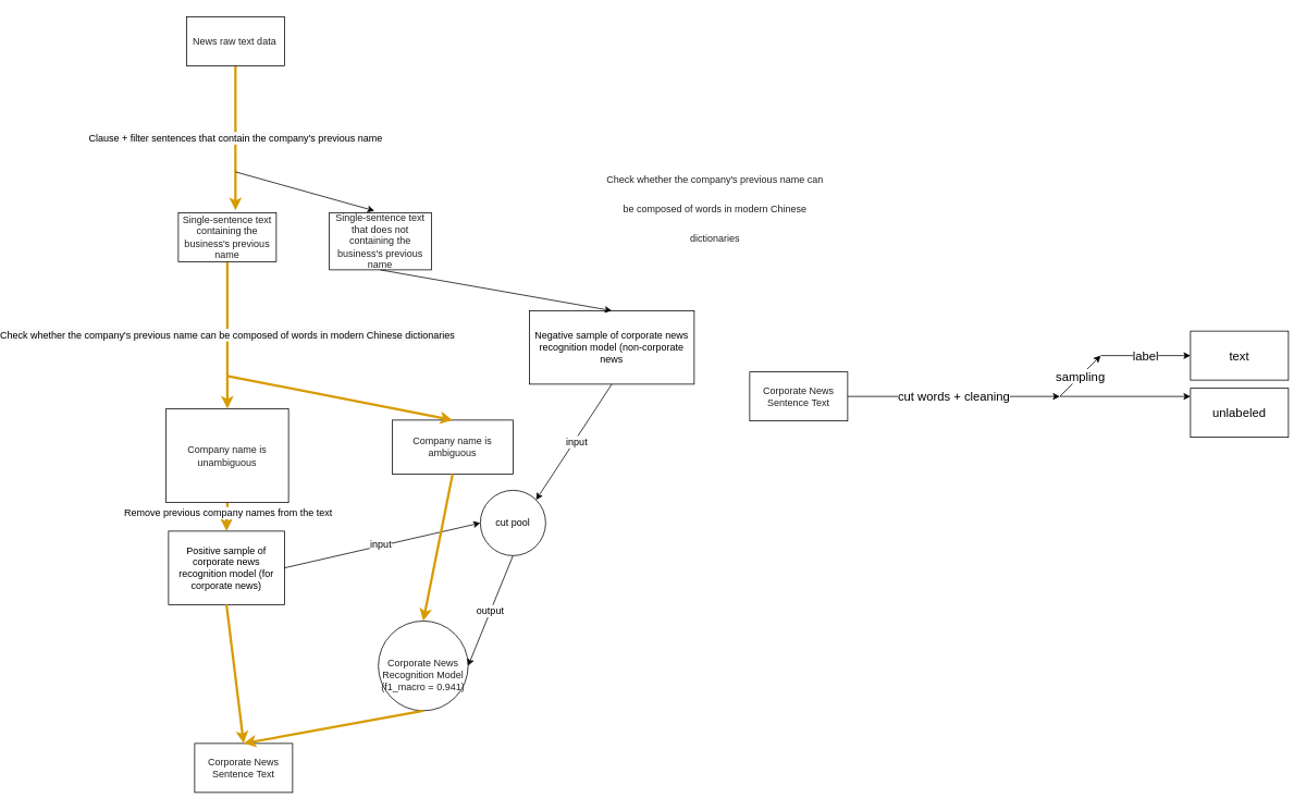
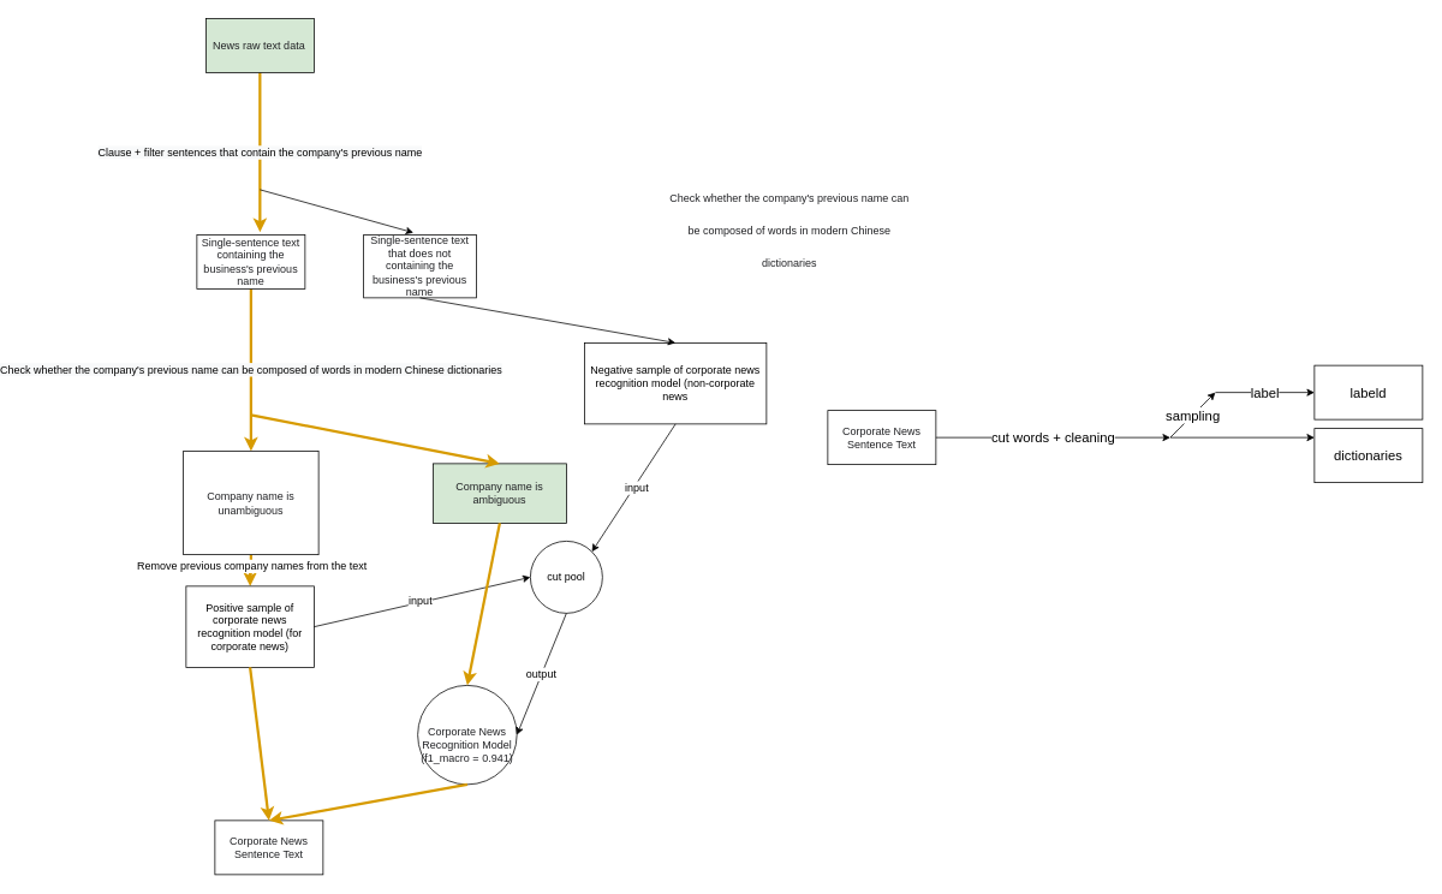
  <mxCell id="0" />
  <mxCell id="1" parent="0" />
  <mxCell id="2" value="&lt;span style=&quot;font-size: 12px ; text-align: left ; background-color: rgb(248 , 249 , 250)&quot;&gt;Clause + filter sentences that contain the company's previous name&lt;/span&gt;" style="edgeStyle=orthogonalEdgeStyle;rounded=0;orthogonalLoop=1;jettySize=auto;html=1;entryX=0.583;entryY=-0.05;entryDx=0;entryDy=0;entryPerimeter=0;gradientColor=#ffa500;fillColor=#ffcd28;strokeColor=#d79b00;strokeWidth=3;" parent="1" source="3" target="5" edge="1"><mxGeometry relative="1" as="geometry" /></mxCell>
- <mxCell id="3" value="&lt;pre class=&quot;tw-data-text tw-text-large tw-ta&quot; id=&quot;tw-target-text&quot; dir=&quot;ltr&quot; style=&quot;line-height: 36px ; background-color: transparent ; border: none ; padding: 2px 0.14em 2px 0px ; position: relative ; margin-top: -2px ; margin-bottom: -2px ; resize: none ; font-family: inherit ; overflow: hidden ; width: 270px ; white-space: pre-wrap ; overflow-wrap: break-word ; color: rgb(32 , 33 , 36)&quot;&gt;&lt;span class=&quot;Y2IQFc&quot; lang=&quot;en&quot;&gt;&lt;font style=&quot;font-size: 12px&quot;&gt;News raw text data&lt;/font&gt;&lt;/span&gt;&lt;/pre&gt;" style="rounded=0;whiteSpace=wrap;html=1;align=center;" parent="1" vertex="1"><mxGeometry x="45" y="20" width="120" height="60" as="geometry" /></mxCell>
+ <mxCell id="3" value="&lt;pre class=&quot;tw-data-text tw-text-large tw-ta&quot; id=&quot;tw-target-text&quot; dir=&quot;ltr&quot; style=&quot;line-height: 36px ; background-color: transparent ; border: none ; padding: 2px 0.14em 2px 0px ; position: relative ; margin-top: -2px ; margin-bottom: -2px ; resize: none ; font-family: inherit ; overflow: hidden ; width: 270px ; white-space: pre-wrap ; overflow-wrap: break-word ; color: rgb(32 , 33 , 36)&quot;&gt;&lt;span class=&quot;Y2IQFc&quot; lang=&quot;en&quot;&gt;&lt;font style=&quot;font-size: 12px&quot;&gt;News raw text data&lt;/font&gt;&lt;/span&gt;&lt;/pre&gt;" style="rounded=0;whiteSpace=wrap;html=1;align=center;fillColor=#d5e8d4;" parent="1" vertex="1"><mxGeometry x="45" y="20" width="120" height="60" as="geometry" /></mxCell>
  <mxCell id="4" value="&lt;span style=&quot;font-size: 12px ; text-align: left ; background-color: rgb(248 , 249 , 250)&quot;&gt;Check whether the company's previous name can be composed of words in modern Chinese dictionaries&lt;/span&gt;" style="edgeStyle=orthogonalEdgeStyle;rounded=0;orthogonalLoop=1;jettySize=auto;html=1;entryX=0.5;entryY=0;entryDx=0;entryDy=0;gradientColor=#ffa500;fillColor=#ffcd28;strokeColor=#d79b00;strokeWidth=3;" parent="1" source="5" target="8" edge="1"><mxGeometry relative="1" as="geometry" /></mxCell>
  <mxCell id="5" value="&lt;span style=&quot;color: rgb(32 , 33 , 36) ; text-align: left ; white-space: pre-wrap&quot;&gt;Single-sentence text containing the business's previous name&lt;/span&gt;" style="rounded=0;whiteSpace=wrap;html=1;" parent="1" vertex="1"><mxGeometry x="35" y="260" width="120" height="60" as="geometry" /></mxCell>
  <mxCell id="6" style="edgeStyle=orthogonalEdgeStyle;rounded=0;orthogonalLoop=1;jettySize=auto;html=1;gradientColor=#ffa500;fillColor=#ffcd28;strokeColor=#d79b00;strokeWidth=3;" parent="1" source="8" target="13" edge="1"><mxGeometry relative="1" as="geometry" /></mxCell>
  <mxCell id="7" value="&lt;span&gt;Remove previous company names from the text&lt;/span&gt;" style="text;html=1;resizable=0;points=[];align=center;verticalAlign=middle;labelBackgroundColor=#ffffff;" parent="6" vertex="1" connectable="0"><mxGeometry x="-0.314" relative="1" as="geometry"><mxPoint as="offset" /></mxGeometry></mxCell>
  <mxCell id="8" value="&lt;span style=&quot;color: rgb(32 , 33 , 36) ; font-family: &amp;#34;arial&amp;#34; , sans-serif ; white-space: pre-wrap&quot;&gt;Company name is unambiguous&lt;/span&gt;" style="rounded=0;whiteSpace=wrap;html=1;" parent="1" vertex="1"><mxGeometry x="20" y="500" width="150" height="115" as="geometry" /></mxCell>
  <mxCell id="9" value="&lt;span style=&quot;color: rgb(32 , 33 , 36) ; text-align: left ; white-space: pre-wrap&quot;&gt;Single-sentence text that does not containing the business's previous name&lt;/span&gt;" style="rounded=0;whiteSpace=wrap;html=1;" parent="1" vertex="1"><mxGeometry x="220" y="260" width="125" height="70" as="geometry" /></mxCell>
  <mxCell id="10" value="" style="endArrow=classic;html=1;entryX=0.442;entryY=-0.033;entryDx=0;entryDy=0;entryPerimeter=0;" parent="1" target="9" edge="1"><mxGeometry width="50" height="50" relative="1" as="geometry"><mxPoint x="105" y="210" as="sourcePoint" /><mxPoint x="85" y="380" as="targetPoint" /></mxGeometry></mxCell>
- <mxCell id="11" value="&lt;span style=&quot;color: rgb(32 , 33 , 36) ; font-family: &amp;#34;arial&amp;#34; , sans-serif ; white-space: pre-wrap&quot;&gt;Company name is ambiguous&lt;/span&gt;" style="rounded=0;whiteSpace=wrap;html=1;" parent="1" vertex="1"><mxGeometry x="297" y="514" width="148" height="66" as="geometry" /></mxCell>
+ <mxCell id="11" value="&lt;span style=&quot;color: rgb(32 , 33 , 36) ; font-family: &amp;#34;arial&amp;#34; , sans-serif ; white-space: pre-wrap&quot;&gt;Company name is ambiguous&lt;/span&gt;" style="rounded=0;whiteSpace=wrap;html=1;fillColor=#d5e8d4;" parent="1" vertex="1"><mxGeometry x="297" y="514" width="148" height="66" as="geometry" /></mxCell>
  <mxCell id="12" value="" style="endArrow=classic;html=1;entryX=0.5;entryY=0;entryDx=0;entryDy=0;gradientColor=#ffa500;fillColor=#ffcd28;strokeColor=#d79b00;strokeWidth=3;" parent="1" target="11" edge="1"><mxGeometry width="50" height="50" relative="1" as="geometry"><mxPoint x="95" y="460" as="sourcePoint" /><mxPoint x="-15" y="600" as="targetPoint" /></mxGeometry></mxCell>
  <mxCell id="13" value="Positive sample of corporate news recognition model (for corporate news)" style="rounded=0;whiteSpace=wrap;html=1;" parent="1" vertex="1"><mxGeometry x="23" y="650" width="142" height="90" as="geometry" /></mxCell>
  <mxCell id="14" value="Negative sample of corporate news recognition model (non-corporate news" style="rounded=0;whiteSpace=wrap;html=1;" parent="1" vertex="1"><mxGeometry x="465" y="380" width="202" height="90" as="geometry" /></mxCell>
  <mxCell id="15" value="" style="endArrow=classic;html=1;exitX=0.5;exitY=1;exitDx=0;exitDy=0;entryX=0.5;entryY=0;entryDx=0;entryDy=0;" parent="1" source="9" target="14" edge="1"><mxGeometry width="50" height="50" relative="1" as="geometry"><mxPoint x="255" y="390" as="sourcePoint" /><mxPoint x="-15" y="730" as="targetPoint" /></mxGeometry></mxCell>
  <mxCell id="16" value="&lt;font style=&quot;font-size: 12px&quot;&gt;cut pool&lt;/font&gt;" style="ellipse;whiteSpace=wrap;html=1;aspect=fixed;" parent="1" vertex="1"><mxGeometry x="405" y="600" width="80" height="80" as="geometry" /></mxCell>
  <mxCell id="17" value="" style="endArrow=classic;html=1;exitX=1;exitY=0.5;exitDx=0;exitDy=0;entryX=0;entryY=0.5;entryDx=0;entryDy=0;" parent="1" source="13" target="16" edge="1"><mxGeometry width="50" height="50" relative="1" as="geometry"><mxPoint x="-65" y="850" as="sourcePoint" /><mxPoint x="-15" y="800" as="targetPoint" /></mxGeometry></mxCell>
  <mxCell id="18" value="&lt;font style=&quot;font-size: 12px&quot;&gt;input&lt;/font&gt;" style="text;html=1;resizable=0;points=[];align=center;verticalAlign=middle;labelBackgroundColor=#ffffff;" parent="17" vertex="1" connectable="0"><mxGeometry x="-0.021" y="2" relative="1" as="geometry"><mxPoint as="offset" /></mxGeometry></mxCell>
  <mxCell id="19" value="" style="endArrow=classic;html=1;exitX=0.5;exitY=1;exitDx=0;exitDy=0;entryX=1;entryY=0;entryDx=0;entryDy=0;" parent="1" source="14" target="16" edge="1"><mxGeometry width="50" height="50" relative="1" as="geometry"><mxPoint x="-65" y="850" as="sourcePoint" /><mxPoint x="-15" y="800" as="targetPoint" /></mxGeometry></mxCell>
  <mxCell id="20" value="&lt;font style=&quot;font-size: 12px&quot;&gt;input&lt;/font&gt;" style="text;html=1;resizable=0;points=[];align=center;verticalAlign=middle;labelBackgroundColor=#ffffff;" parent="19" vertex="1" connectable="0"><mxGeometry x="-0.017" y="2" relative="1" as="geometry"><mxPoint as="offset" /></mxGeometry></mxCell>
  <mxCell id="21" value="&lt;span style=&quot;font-size: 18px&quot;&gt;&lt;br&gt;&lt;/span&gt;&lt;span style=&quot;color: rgb(32 , 33 , 36) ; font-family: &amp;#34;arial&amp;#34; , sans-serif ; text-align: left ; white-space: pre-wrap&quot;&gt;Corporate News Recognition Model (f1_macro = 0.941)&lt;/span&gt;" style="ellipse;whiteSpace=wrap;html=1;aspect=fixed;" parent="1" vertex="1"><mxGeometry x="280" y="760" width="110" height="110" as="geometry" /></mxCell>
  <mxCell id="22" value="&lt;font style=&quot;font-size: 12px&quot;&gt;output&lt;/font&gt;" style="endArrow=classic;html=1;exitX=0.5;exitY=1;exitDx=0;exitDy=0;entryX=1;entryY=0.5;entryDx=0;entryDy=0;" parent="1" source="16" target="21" edge="1"><mxGeometry width="50" height="50" relative="1" as="geometry"><mxPoint x="-65" y="980" as="sourcePoint" /><mxPoint x="-15" y="930" as="targetPoint" /></mxGeometry></mxCell>
  <mxCell id="23" value="" style="endArrow=classic;html=1;exitX=0.5;exitY=1;exitDx=0;exitDy=0;entryX=0.5;entryY=0;entryDx=0;entryDy=0;gradientColor=#ffa500;fillColor=#ffcd28;strokeColor=#d79b00;strokeWidth=3;" parent="1" source="11" target="21" edge="1"><mxGeometry width="50" height="50" relative="1" as="geometry"><mxPoint x="285" y="750" as="sourcePoint" /><mxPoint x="-15" y="930" as="targetPoint" /></mxGeometry></mxCell>
  <mxCell id="24" value="&lt;span style=&quot;color: rgb(32 , 33 , 36) ; font-family: &amp;#34;arial&amp;#34; , sans-serif ; white-space: pre-wrap&quot;&gt;Corporate News Sentence Text&lt;/span&gt;" style="rounded=0;whiteSpace=wrap;html=1;align=center;" parent="1" vertex="1"><mxGeometry x="55" y="910" width="120" height="60" as="geometry" /></mxCell>
  <mxCell id="25" value="" style="endArrow=classic;html=1;exitX=0.5;exitY=1;exitDx=0;exitDy=0;entryX=0.5;entryY=0;entryDx=0;entryDy=0;gradientColor=#ffa500;fillColor=#ffcd28;strokeColor=#d79b00;strokeWidth=3;" parent="1" source="13" target="24" edge="1"><mxGeometry width="50" height="50" relative="1" as="geometry"><mxPoint x="-65" y="1120" as="sourcePoint" /><mxPoint x="-15" y="1070" as="targetPoint" /></mxGeometry></mxCell>
  <mxCell id="26" value="" style="endArrow=classic;html=1;exitX=0.5;exitY=1;exitDx=0;exitDy=0;entryX=0.5;entryY=0;entryDx=0;entryDy=0;gradientColor=#ffa500;fillColor=#ffcd28;strokeColor=#d79b00;strokeWidth=3;" parent="1" source="21" target="24" edge="1"><mxGeometry width="50" height="50" relative="1" as="geometry"><mxPoint x="-65" y="1120" as="sourcePoint" /><mxPoint x="-15" y="1070" as="targetPoint" /></mxGeometry></mxCell>
  <mxCell id="27" value="&lt;span style=&quot;color: rgb(32 , 33 , 36) ; font-family: &amp;#34;arial&amp;#34; , sans-serif ; white-space: pre-wrap&quot;&gt;Corporate News Sentence Text&lt;/span&gt;" style="rounded=0;whiteSpace=wrap;html=1;" parent="1" vertex="1"><mxGeometry x="735" y="455" width="120" height="60" as="geometry" /></mxCell>
  <mxCell id="28" value="&lt;font style=&quot;font-size: 15px&quot;&gt;cut words + cleaning&lt;/font&gt;" style="endArrow=classic;html=1;strokeWidth=1;exitX=1;exitY=0.5;exitDx=0;exitDy=0;" parent="1" source="27" edge="1"><mxGeometry width="50" height="50" relative="1" as="geometry"><mxPoint x="775" y="805" as="sourcePoint" /><mxPoint x="1115" y="485" as="targetPoint" /><Array as="points" /></mxGeometry></mxCell>
  <mxCell id="29" value="&lt;font style=&quot;font-size: 15px&quot;&gt;sampling&lt;/font&gt;" style="endArrow=classic;html=1;strokeWidth=1;" parent="1" edge="1"><mxGeometry width="50" height="50" relative="1" as="geometry"><mxPoint x="1115" y="485" as="sourcePoint" /><mxPoint x="1165" y="435" as="targetPoint" /></mxGeometry></mxCell>
  <mxCell id="30" value="&lt;font style=&quot;font-size: 15px&quot;&gt;label&lt;/font&gt;" style="endArrow=classic;html=1;strokeWidth=1;" parent="1" edge="1"><mxGeometry width="50" height="50" relative="1" as="geometry"><mxPoint x="1165" y="435" as="sourcePoint" /><mxPoint x="1275" y="435" as="targetPoint" /></mxGeometry></mxCell>
  <mxCell id="31" value="" style="endArrow=classic;html=1;strokeWidth=1;" parent="1" edge="1"><mxGeometry width="50" height="50" relative="1" as="geometry"><mxPoint x="1115" y="485" as="sourcePoint" /><mxPoint x="1275" y="485" as="targetPoint" /></mxGeometry></mxCell>
- <mxCell id="32" value="&lt;font style=&quot;font-size: 15px&quot;&gt;text&lt;/font&gt;" style="rounded=0;whiteSpace=wrap;html=1;" parent="1" vertex="1"><mxGeometry x="1275" y="405" width="120" height="60" as="geometry" /></mxCell>
- <mxCell id="33" value="&lt;font style=&quot;font-size: 15px&quot;&gt;unlabeled&lt;/font&gt;" style="rounded=0;whiteSpace=wrap;html=1;" parent="1" vertex="1"><mxGeometry x="1275" y="475" width="120" height="60" as="geometry" /></mxCell>
+ <mxCell id="32" value="&lt;font style=&quot;font-size: 15px&quot;&gt;labeld&lt;/font&gt;" style="rounded=0;whiteSpace=wrap;html=1;" parent="1" vertex="1"><mxGeometry x="1275" y="405" width="120" height="60" as="geometry" /></mxCell>
+ <mxCell id="33" value="&lt;font style=&quot;font-size: 15px&quot;&gt;dictionaries&lt;/font&gt;" style="rounded=0;whiteSpace=wrap;html=1;" parent="1" vertex="1"><mxGeometry x="1275" y="475" width="120" height="60" as="geometry" /></mxCell>
  <mxCell id="34" value="&lt;pre class=&quot;tw-data-text tw-text-large tw-ta&quot; id=&quot;tw-target-text&quot; dir=&quot;ltr&quot; style=&quot;line-height: 36px ; background-color: transparent ; border: none ; padding: 2px 0.14em 2px 0px ; position: relative ; margin-top: -2px ; margin-bottom: -2px ; resize: none ; font-family: inherit ; overflow: hidden ; width: 270px ; white-space: pre-wrap ; overflow-wrap: break-word ; color: rgb(32 , 33 , 36)&quot;&gt;&lt;span class=&quot;Y2IQFc&quot; lang=&quot;en&quot;&gt;&lt;font style=&quot;font-size: 12px&quot;&gt;Check whether the company's previous name can be composed of words in modern Chinese dictionaries&lt;/font&gt;&lt;/span&gt;&lt;/pre&gt;" style="text;html=1;resizable=0;points=[];autosize=1;align=center;verticalAlign=top;spacingTop=-4;" parent="1" vertex="1"><mxGeometry x="548" y="199" width="290" height="110" as="geometry" /></mxCell>
